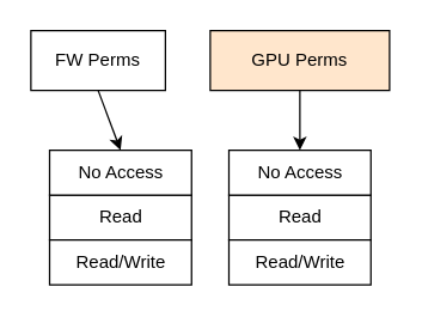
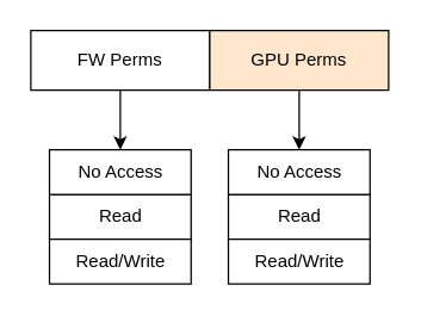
  <mxCell id="0" />
  <mxCell id="1" parent="0" />
  <mxCell id="2" style="edgeStyle=none;html=1;exitX=0.5;exitY=1;exitDx=0;exitDy=0;entryX=0.5;entryY=0;entryDx=0;entryDy=0;" edge="1" parent="1" source="3" target="8"><mxGeometry relative="1" as="geometry" /></mxCell>
- <mxCell id="3" value="FW Perms" style="rounded=0;whiteSpace=wrap;html=1;" vertex="1" parent="1"><mxGeometry x="20" y="20" width="90" height="40" as="geometry" /></mxCell>
+ <mxCell id="3" value="FW Perms" style="rounded=0;whiteSpace=wrap;html=1;" vertex="1" parent="1"><mxGeometry x="20" y="20" width="120" height="40" as="geometry" /></mxCell>
  <mxCell id="4" style="edgeStyle=none;html=1;exitX=0.5;exitY=1;exitDx=0;exitDy=0;entryX=0.5;entryY=0;entryDx=0;entryDy=0;" edge="1" parent="1" source="5" target="11"><mxGeometry relative="1" as="geometry" /></mxCell>
  <mxCell id="5" value="GPU Perms" style="rounded=0;whiteSpace=wrap;html=1;fillColor=#ffe6cc;" vertex="1" parent="1"><mxGeometry x="140" y="20" width="120" height="40" as="geometry" /></mxCell>
  <mxCell id="6" value="Read" style="rounded=0;whiteSpace=wrap;html=1;" vertex="1" parent="1"><mxGeometry x="32.5" y="130" width="95" height="30" as="geometry" /></mxCell>
  <mxCell id="7" value="Read/Write" style="rounded=0;whiteSpace=wrap;html=1;" vertex="1" parent="1"><mxGeometry x="32.5" y="160" width="95" height="30" as="geometry" /></mxCell>
  <mxCell id="8" value="No Access" style="rounded=0;whiteSpace=wrap;html=1;" vertex="1" parent="1"><mxGeometry x="32.5" y="100" width="95" height="30" as="geometry" /></mxCell>
  <mxCell id="9" value="Read" style="rounded=0;whiteSpace=wrap;html=1;" vertex="1" parent="1"><mxGeometry x="152.5" y="130" width="95" height="30" as="geometry" /></mxCell>
  <mxCell id="10" value="Read/Write" style="rounded=0;whiteSpace=wrap;html=1;" vertex="1" parent="1"><mxGeometry x="152.5" y="160" width="95" height="30" as="geometry" /></mxCell>
  <mxCell id="11" value="No Access" style="rounded=0;whiteSpace=wrap;html=1;" vertex="1" parent="1"><mxGeometry x="152.5" y="100" width="95" height="30" as="geometry" /></mxCell>
